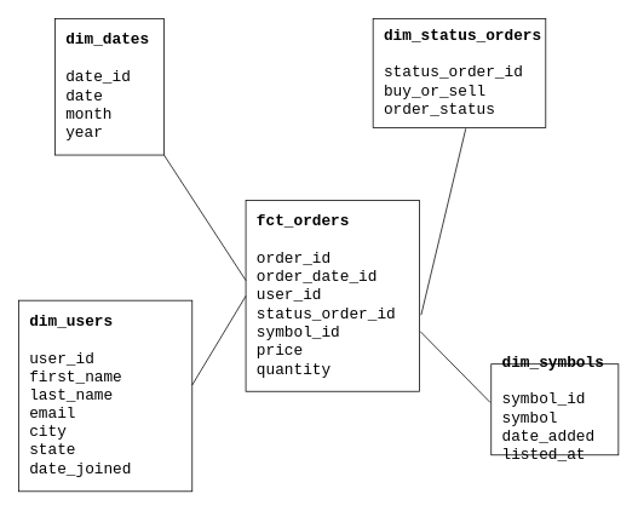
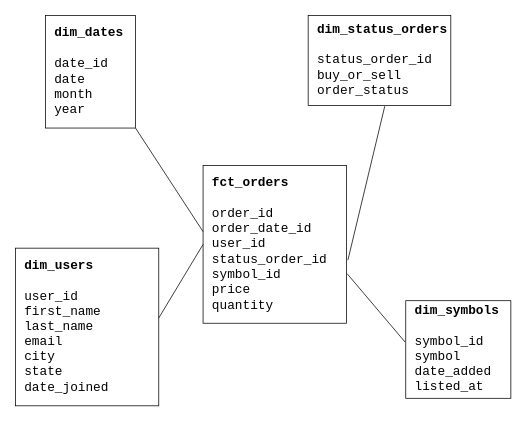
  <mxCell id="0" />
  <mxCell id="1" parent="0" />
  <mxCell id="2" value="&lt;font face=&quot;Courier New&quot; style=&quot;font-size: 17px;&quot;&gt;&lt;b&gt;&amp;nbsp;fct_orders&lt;/b&gt;&lt;/font&gt;&lt;div&gt;&lt;font face=&quot;Courier New&quot; style=&quot;font-size: 17px;&quot;&gt;&lt;br&gt;&lt;/font&gt;&lt;/div&gt;&lt;div&gt;&lt;font face=&quot;Courier New&quot; style=&quot;font-size: 17px;&quot;&gt;&amp;nbsp;order_id&lt;/font&gt;&lt;/div&gt;&lt;div&gt;&lt;font face=&quot;Courier New&quot; style=&quot;font-size: 17px;&quot;&gt;&amp;nbsp;order_date_id&lt;/font&gt;&lt;/div&gt;&lt;div&gt;&lt;font face=&quot;Courier New&quot; style=&quot;font-size: 17px;&quot;&gt;&amp;nbsp;user_id&lt;/font&gt;&lt;/div&gt;&lt;div&gt;&lt;font face=&quot;Courier New&quot; style=&quot;font-size: 17px;&quot;&gt;&amp;nbsp;status_order_id&lt;/font&gt;&lt;/div&gt;&lt;div&gt;&lt;font face=&quot;Courier New&quot; style=&quot;font-size: 17px;&quot;&gt;&amp;nbsp;symbol_id&lt;/font&gt;&lt;/div&gt;&lt;div&gt;&lt;font face=&quot;Courier New&quot; style=&quot;font-size: 17px;&quot;&gt;&amp;nbsp;price&lt;/font&gt;&lt;/div&gt;&lt;div&gt;&lt;font face=&quot;Courier New&quot; style=&quot;font-size: 17px;&quot;&gt;&amp;nbsp;quantity&lt;/font&gt;&lt;/div&gt;" style="rounded=0;whiteSpace=wrap;html=1;align=left;" vertex="1" parent="1"><mxGeometry x="270" y="220" width="191" height="210" as="geometry" /></mxCell>
  <mxCell id="3" value="&lt;font face=&quot;Courier New&quot; style=&quot;font-size: 17px;&quot;&gt;&lt;b&gt;&amp;nbsp;dim_dates&lt;/b&gt;&lt;/font&gt;&lt;div&gt;&lt;font face=&quot;Courier New&quot; style=&quot;font-size: 17px;&quot;&gt;&lt;br&gt;&lt;/font&gt;&lt;/div&gt;&lt;div&gt;&lt;font face=&quot;Courier New&quot; style=&quot;font-size: 17px;&quot;&gt;&amp;nbsp;date_id&lt;/font&gt;&lt;/div&gt;&lt;div&gt;&lt;font face=&quot;Courier New&quot; style=&quot;font-size: 17px;&quot;&gt;&amp;nbsp;date&lt;/font&gt;&lt;/div&gt;&lt;div&gt;&lt;font face=&quot;Courier New&quot; style=&quot;font-size: 17px;&quot;&gt;&amp;nbsp;month&lt;/font&gt;&lt;/div&gt;&lt;div&gt;&lt;font face=&quot;Courier New&quot; style=&quot;font-size: 17px;&quot;&gt;&amp;nbsp;year&lt;/font&gt;&lt;/div&gt;" style="rounded=0;whiteSpace=wrap;html=1;align=left;" vertex="1" parent="1"><mxGeometry x="60" y="20" width="120" height="150" as="geometry" /></mxCell>
  <mxCell id="4" value="" style="endArrow=none;html=1;rounded=0;entryX=0;entryY=0.419;entryDx=0;entryDy=0;entryPerimeter=0;exitX=1;exitY=1;exitDx=0;exitDy=0;" edge="1" parent="1" source="3" target="2"><mxGeometry width="50" height="50" relative="1" as="geometry"><mxPoint x="150" y="240" as="sourcePoint" /><mxPoint x="200" y="190" as="targetPoint" /></mxGeometry></mxCell>
  <mxCell id="5" value="&lt;font face=&quot;Courier New&quot; style=&quot;font-size: 17px;&quot;&gt;&lt;b&gt;&amp;nbsp;dim_users&lt;/b&gt;&lt;/font&gt;&lt;div&gt;&lt;font face=&quot;Courier New&quot; style=&quot;font-size: 17px;&quot;&gt;&lt;br&gt;&lt;/font&gt;&lt;/div&gt;&lt;div&gt;&lt;font face=&quot;Courier New&quot; style=&quot;font-size: 17px;&quot;&gt;&amp;nbsp;&lt;/font&gt;&lt;span style=&quot;background-color: transparent; color: light-dark(rgb(0, 0, 0), rgb(255, 255, 255)); font-family: &amp;quot;Courier New&amp;quot;; font-size: 17px;&quot;&gt;user_id&lt;/span&gt;&lt;/div&gt;&lt;div&gt;&lt;font face=&quot;Courier New&quot; style=&quot;font-size: 17px;&quot;&gt;&amp;nbsp;first_name&lt;/font&gt;&lt;/div&gt;&lt;div&gt;&lt;font face=&quot;Courier New&quot; style=&quot;font-size: 17px;&quot;&gt;&amp;nbsp;last_name&lt;/font&gt;&lt;/div&gt;&lt;div&gt;&lt;font face=&quot;Courier New&quot; style=&quot;font-size: 17px;&quot;&gt;&amp;nbsp;email&lt;/font&gt;&lt;/div&gt;&lt;div&gt;&lt;font face=&quot;Courier New&quot; style=&quot;font-size: 17px;&quot;&gt;&amp;nbsp;city&lt;/font&gt;&lt;/div&gt;&lt;div&gt;&lt;font face=&quot;Courier New&quot; style=&quot;font-size: 17px;&quot;&gt;&amp;nbsp;state&lt;/font&gt;&lt;/div&gt;&lt;div&gt;&lt;font face=&quot;Courier New&quot; style=&quot;font-size: 17px;&quot;&gt;&amp;nbsp;date_joined&lt;/font&gt;&lt;/div&gt;" style="rounded=0;whiteSpace=wrap;html=1;align=left;" vertex="1" parent="1"><mxGeometry x="20" y="330" width="191" height="210" as="geometry" /></mxCell>
  <mxCell id="6" value="" style="endArrow=none;html=1;rounded=0;exitX=1;exitY=0.443;exitDx=0;exitDy=0;exitPerimeter=0;entryX=0;entryY=0.5;entryDx=0;entryDy=0;" edge="1" parent="1" source="5" target="2"><mxGeometry width="50" height="50" relative="1" as="geometry"><mxPoint x="150" y="240" as="sourcePoint" /><mxPoint x="200" y="190" as="targetPoint" /></mxGeometry></mxCell>
  <mxCell id="7" value="&lt;font face=&quot;Courier New&quot; style=&quot;font-size: 17px;&quot;&gt;&lt;b&gt;&amp;nbsp;dim_status_orders&lt;/b&gt;&lt;/font&gt;&lt;div&gt;&lt;font face=&quot;Courier New&quot; style=&quot;font-size: 17px;&quot;&gt;&lt;br&gt;&lt;/font&gt;&lt;/div&gt;&lt;div&gt;&lt;font face=&quot;Courier New&quot; style=&quot;font-size: 17px;&quot;&gt;&amp;nbsp;status_order_id&lt;/font&gt;&lt;/div&gt;&lt;div&gt;&lt;font face=&quot;Courier New&quot; style=&quot;font-size: 17px;&quot;&gt;&amp;nbsp;buy_or_sell&lt;/font&gt;&lt;/div&gt;&lt;div&gt;&lt;font face=&quot;Courier New&quot; style=&quot;font-size: 17px;&quot;&gt;&amp;nbsp;order_status&lt;/font&gt;&lt;/div&gt;" style="rounded=0;whiteSpace=wrap;html=1;align=left;" vertex="1" parent="1"><mxGeometry x="410" y="20" width="190" height="120" as="geometry" /></mxCell>
  <mxCell id="8" value="" style="endArrow=none;html=1;rounded=0;entryX=0.537;entryY=1.008;entryDx=0;entryDy=0;entryPerimeter=0;exitX=1.01;exitY=0.6;exitDx=0;exitDy=0;exitPerimeter=0;" edge="1" parent="1" source="2" target="7"><mxGeometry width="50" height="50" relative="1" as="geometry"><mxPoint x="270" y="250" as="sourcePoint" /><mxPoint x="320" y="200" as="targetPoint" /></mxGeometry></mxCell>
- <mxCell id="9" value="&lt;font face=&quot;Courier New&quot; style=&quot;font-size: 17px;&quot;&gt;&lt;b&gt;&amp;nbsp;dim_symbols&lt;/b&gt;&lt;/font&gt;&lt;div&gt;&lt;font face=&quot;Courier New&quot; style=&quot;font-size: 17px;&quot;&gt;&lt;br&gt;&lt;/font&gt;&lt;/div&gt;&lt;div&gt;&lt;font face=&quot;Courier New&quot; style=&quot;font-size: 17px;&quot;&gt;&amp;nbsp;symbol_id&lt;/font&gt;&lt;/div&gt;&lt;div&gt;&lt;font face=&quot;Courier New&quot; style=&quot;font-size: 17px;&quot;&gt;&amp;nbsp;symbol&lt;/font&gt;&lt;/div&gt;&lt;div&gt;&lt;font face=&quot;Courier New&quot; style=&quot;font-size: 17px;&quot;&gt;&amp;nbsp;date_added&lt;/font&gt;&lt;/div&gt;&lt;div&gt;&lt;font face=&quot;Courier New&quot; style=&quot;font-size: 17px;&quot;&gt;&amp;nbsp;listed_at&lt;/font&gt;&lt;/div&gt;" style="rounded=0;whiteSpace=wrap;html=1;align=left;" vertex="1" parent="1"><mxGeometry x="540" y="400" width="140" height="100" as="geometry" /></mxCell>
+ <mxCell id="9" value="&lt;font face=&quot;Courier New&quot; style=&quot;font-size: 17px;&quot;&gt;&lt;b&gt;&amp;nbsp;dim_symbols&lt;/b&gt;&lt;/font&gt;&lt;div&gt;&lt;font face=&quot;Courier New&quot; style=&quot;font-size: 17px;&quot;&gt;&lt;br&gt;&lt;/font&gt;&lt;/div&gt;&lt;div&gt;&lt;font face=&quot;Courier New&quot; style=&quot;font-size: 17px;&quot;&gt;&amp;nbsp;symbol_id&lt;/font&gt;&lt;/div&gt;&lt;div&gt;&lt;font face=&quot;Courier New&quot; style=&quot;font-size: 17px;&quot;&gt;&amp;nbsp;symbol&lt;/font&gt;&lt;/div&gt;&lt;div&gt;&lt;font face=&quot;Courier New&quot; style=&quot;font-size: 17px;&quot;&gt;&amp;nbsp;date_added&lt;/font&gt;&lt;/div&gt;&lt;div&gt;&lt;font face=&quot;Courier New&quot; style=&quot;font-size: 17px;&quot;&gt;&amp;nbsp;listed_at&lt;/font&gt;&lt;/div&gt;" style="rounded=0;whiteSpace=wrap;html=1;align=left;" vertex="1" parent="1"><mxGeometry x="540" y="400" width="140" height="130" as="geometry" /></mxCell>
  <mxCell id="10" value="" style="endArrow=none;html=1;rounded=0;exitX=-0.007;exitY=0.423;exitDx=0;exitDy=0;exitPerimeter=0;entryX=1.005;entryY=0.686;entryDx=0;entryDy=0;entryPerimeter=0;" edge="1" parent="1" source="9" target="2"><mxGeometry width="50" height="50" relative="1" as="geometry"><mxPoint x="270" y="250" as="sourcePoint" /><mxPoint x="320" y="200" as="targetPoint" /></mxGeometry></mxCell>
